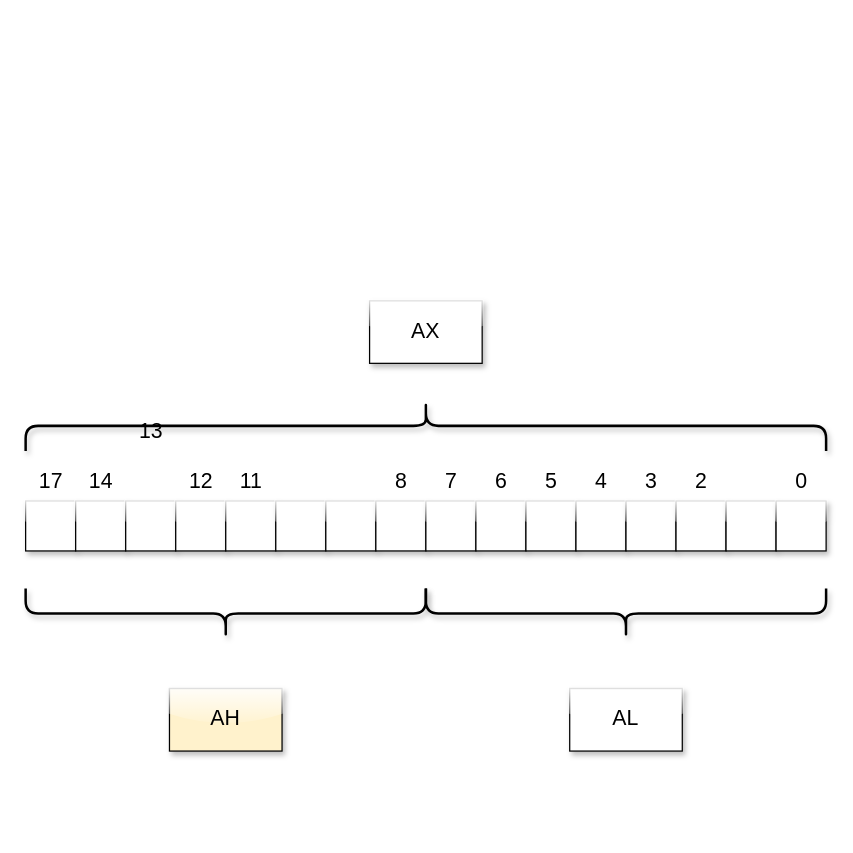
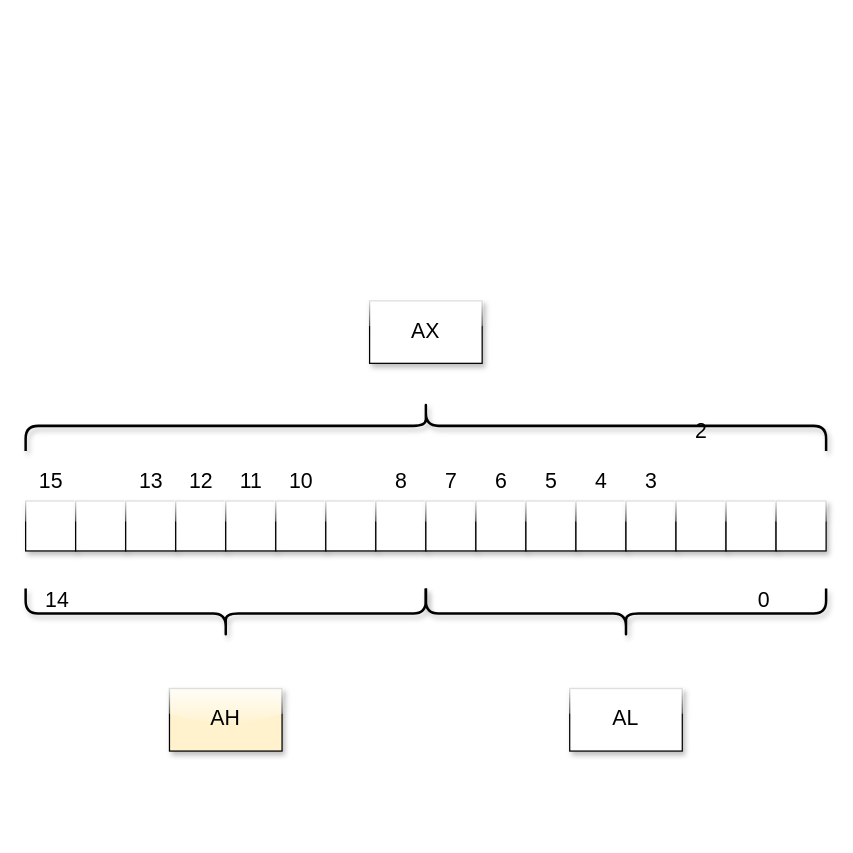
  <mxCell id="0" />
  <mxCell id="1" parent="0" />
  <mxCell id="2" value="AX" style="rounded=0;whiteSpace=wrap;html=1;fontSize=17;shadow=1;glass=1;" vertex="1" parent="1"><mxGeometry x="295" y="240" width="90" height="50" as="geometry" /></mxCell>
  <mxCell id="3" value="" style="whiteSpace=wrap;html=1;aspect=fixed;fontSize=17;shadow=1;glass=1;" vertex="1" parent="1"><mxGeometry x="20" y="400" width="40" height="40" as="geometry" /></mxCell>
- <mxCell id="4" value="17" style="text;html=1;align=center;verticalAlign=middle;resizable=0;points=[];autosize=1;fontSize=17;shadow=1;fontStyle=0" vertex="1" parent="1"><mxGeometry x="25" y="370" width="30" height="30" as="geometry" /></mxCell>
+ <mxCell id="4" value="15" style="text;html=1;align=center;verticalAlign=middle;resizable=0;points=[];autosize=1;fontSize=17;shadow=1;fontStyle=0" vertex="1" parent="1"><mxGeometry x="25" y="370" width="30" height="30" as="geometry" /></mxCell>
  <mxCell id="5" value="" style="whiteSpace=wrap;html=1;aspect=fixed;fontSize=17;shadow=1;glass=1;" vertex="1" parent="1"><mxGeometry x="60" y="400" width="40" height="40" as="geometry" /></mxCell>
- <mxCell id="6" value="14" style="text;html=1;align=center;verticalAlign=middle;resizable=0;points=[];autosize=1;fontSize=17;shadow=1;fontStyle=0" vertex="1" parent="1"><mxGeometry x="65" y="370" width="30" height="30" as="geometry" /></mxCell>
+ <mxCell id="6" value="14" style="text;html=1;align=center;verticalAlign=middle;resizable=0;points=[];autosize=1;fontSize=17;shadow=1;fontStyle=0" vertex="1" parent="1"><mxGeometry x="30" y="465" width="30" height="30" as="geometry" /></mxCell>
  <mxCell id="7" value="" style="whiteSpace=wrap;html=1;aspect=fixed;fontSize=17;shadow=1;glass=1;" vertex="1" parent="1"><mxGeometry x="100" y="400" width="40" height="40" as="geometry" /></mxCell>
- <mxCell id="8" value="13" style="text;html=1;align=center;verticalAlign=middle;resizable=0;points=[];autosize=1;fontSize=17;shadow=1;fontStyle=0" vertex="1" parent="1"><mxGeometry x="105" y="330" width="30" height="30" as="geometry" /></mxCell>
+ <mxCell id="8" value="13" style="text;html=1;align=center;verticalAlign=middle;resizable=0;points=[];autosize=1;fontSize=17;shadow=1;fontStyle=0" vertex="1" parent="1"><mxGeometry x="105" y="370" width="30" height="30" as="geometry" /></mxCell>
  <mxCell id="9" value="" style="whiteSpace=wrap;html=1;aspect=fixed;fontSize=17;shadow=1;glass=1;" vertex="1" parent="1"><mxGeometry x="140" y="400" width="40" height="40" as="geometry" /></mxCell>
  <mxCell id="10" value="12" style="text;html=1;align=center;verticalAlign=middle;resizable=0;points=[];autosize=1;fontSize=17;shadow=1;fontStyle=0" vertex="1" parent="1"><mxGeometry x="145" y="370" width="30" height="30" as="geometry" /></mxCell>
  <mxCell id="11" value="" style="whiteSpace=wrap;html=1;aspect=fixed;fontSize=17;shadow=1;glass=1;" vertex="1" parent="1"><mxGeometry x="180" y="400" width="40" height="40" as="geometry" /></mxCell>
  <mxCell id="12" value="11" style="text;html=1;align=center;verticalAlign=middle;resizable=0;points=[];autosize=1;fontSize=17;shadow=1;fontStyle=0" vertex="1" parent="1"><mxGeometry x="185" y="370" width="30" height="30" as="geometry" /></mxCell>
  <mxCell id="13" value="" style="whiteSpace=wrap;html=1;aspect=fixed;fontSize=17;shadow=1;glass=1;" vertex="1" parent="1"><mxGeometry x="220" y="400" width="40" height="40" as="geometry" /></mxCell>
+ <mxCell id="14" value="10" style="text;html=1;align=center;verticalAlign=middle;resizable=0;points=[];autosize=1;fontSize=17;shadow=1;fontStyle=0" vertex="1" parent="1"><mxGeometry x="225" y="370" width="30" height="30" as="geometry" /></mxCell>
  <mxCell id="15" value="" style="whiteSpace=wrap;html=1;aspect=fixed;fontSize=17;shadow=1;glass=1;" vertex="1" parent="1"><mxGeometry x="260" y="400" width="40" height="40" as="geometry" /></mxCell>
  <mxCell id="16" value="" style="whiteSpace=wrap;html=1;aspect=fixed;fontSize=17;shadow=1;glass=1;" vertex="1" parent="1"><mxGeometry x="300" y="400" width="40" height="40" as="geometry" /></mxCell>
  <mxCell id="17" value="8" style="text;html=1;align=center;verticalAlign=middle;resizable=0;points=[];autosize=1;fontSize=17;shadow=1;fontStyle=0" vertex="1" parent="1"><mxGeometry x="310" y="370" width="20" height="30" as="geometry" /></mxCell>
  <mxCell id="18" value="" style="whiteSpace=wrap;html=1;aspect=fixed;fontSize=17;shadow=1;glass=1;" vertex="1" parent="1"><mxGeometry x="340" y="400" width="40" height="40" as="geometry" /></mxCell>
  <mxCell id="19" value="7" style="text;html=1;align=center;verticalAlign=middle;resizable=0;points=[];autosize=1;fontSize=17;shadow=1;fontStyle=0" vertex="1" parent="1"><mxGeometry x="350" y="370" width="20" height="30" as="geometry" /></mxCell>
  <mxCell id="20" value="" style="whiteSpace=wrap;html=1;aspect=fixed;fontSize=17;shadow=1;glass=1;" vertex="1" parent="1"><mxGeometry x="380" y="400" width="40" height="40" as="geometry" /></mxCell>
  <mxCell id="21" value="6" style="text;html=1;align=center;verticalAlign=middle;resizable=0;points=[];autosize=1;fontSize=17;shadow=1;fontStyle=0" vertex="1" parent="1"><mxGeometry x="390" y="370" width="20" height="30" as="geometry" /></mxCell>
  <mxCell id="22" value="" style="whiteSpace=wrap;html=1;aspect=fixed;fontSize=17;shadow=1;glass=1;" vertex="1" parent="1"><mxGeometry x="420" y="400" width="40" height="40" as="geometry" /></mxCell>
  <mxCell id="23" value="5" style="text;html=1;align=center;verticalAlign=middle;resizable=0;points=[];autosize=1;fontSize=17;shadow=1;fontStyle=0" vertex="1" parent="1"><mxGeometry x="430" y="370" width="20" height="30" as="geometry" /></mxCell>
  <mxCell id="24" value="" style="whiteSpace=wrap;html=1;aspect=fixed;fontSize=17;shadow=1;glass=1;" vertex="1" parent="1"><mxGeometry x="460" y="400" width="40" height="40" as="geometry" /></mxCell>
  <mxCell id="25" value="4" style="text;html=1;align=center;verticalAlign=middle;resizable=0;points=[];autosize=1;fontSize=17;shadow=1;fontStyle=0" vertex="1" parent="1"><mxGeometry x="470" y="370" width="20" height="30" as="geometry" /></mxCell>
  <mxCell id="26" value="" style="whiteSpace=wrap;html=1;aspect=fixed;fontSize=17;shadow=1;glass=1;" vertex="1" parent="1"><mxGeometry x="500" y="400" width="40" height="40" as="geometry" /></mxCell>
  <mxCell id="27" value="3" style="text;html=1;align=center;verticalAlign=middle;resizable=0;points=[];autosize=1;fontSize=17;shadow=1;fontStyle=0" vertex="1" parent="1"><mxGeometry x="510" y="370" width="20" height="30" as="geometry" /></mxCell>
  <mxCell id="28" value="" style="whiteSpace=wrap;html=1;aspect=fixed;fontSize=17;shadow=1;glass=1;" vertex="1" parent="1"><mxGeometry x="540" y="400" width="40" height="40" as="geometry" /></mxCell>
- <mxCell id="29" value="2" style="text;html=1;align=center;verticalAlign=middle;resizable=0;points=[];autosize=1;fontSize=17;shadow=1;fontStyle=0" vertex="1" parent="1"><mxGeometry x="550" y="370" width="20" height="30" as="geometry" /></mxCell>
+ <mxCell id="29" value="2" style="text;html=1;align=center;verticalAlign=middle;resizable=0;points=[];autosize=1;fontSize=17;shadow=1;fontStyle=0" vertex="1" parent="1"><mxGeometry x="550" y="330" width="20" height="30" as="geometry" /></mxCell>
  <mxCell id="30" value="" style="whiteSpace=wrap;html=1;aspect=fixed;fontSize=17;shadow=1;glass=1;" vertex="1" parent="1"><mxGeometry x="580" y="400" width="40" height="40" as="geometry" /></mxCell>
  <mxCell id="31" value="" style="whiteSpace=wrap;html=1;aspect=fixed;fontSize=17;shadow=1;glass=1;" vertex="1" parent="1"><mxGeometry x="620" y="400" width="40" height="40" as="geometry" /></mxCell>
- <mxCell id="32" value="0" style="text;html=1;align=center;verticalAlign=middle;resizable=0;points=[];autosize=1;fontSize=17;shadow=1;fontStyle=0" vertex="1" parent="1"><mxGeometry x="630" y="370" width="20" height="30" as="geometry" /></mxCell>
+ <mxCell id="32" value="0" style="text;html=1;align=center;verticalAlign=middle;resizable=0;points=[];autosize=1;fontSize=17;shadow=1;fontStyle=0" vertex="1" parent="1"><mxGeometry x="600" y="465" width="20" height="30" as="geometry" /></mxCell>
  <mxCell id="33" value="" style="shape=curlyBracket;whiteSpace=wrap;html=1;rounded=1;fontSize=17;rotation=90;strokeWidth=2;shadow=1;" vertex="1" parent="1"><mxGeometry x="320" y="20" width="40" height="640" as="geometry" /></mxCell>
  <mxCell id="34" value="" style="shape=curlyBracket;whiteSpace=wrap;html=1;rounded=1;fontSize=17;rotation=-90;strokeWidth=2;shadow=1;" vertex="1" parent="1"><mxGeometry x="160" y="330" width="40" height="320" as="geometry" /></mxCell>
  <mxCell id="35" value="" style="shape=curlyBracket;whiteSpace=wrap;html=1;rounded=1;fontSize=17;rotation=-90;strokeWidth=2;shadow=1;" vertex="1" parent="1"><mxGeometry x="480" y="330" width="40" height="320" as="geometry" /></mxCell>
  <mxCell id="36" value="AH" style="rounded=0;whiteSpace=wrap;html=1;fontSize=17;shadow=1;glass=1;fillColor=#fff2cc;" vertex="1" parent="1"><mxGeometry x="135" y="550" width="90" height="50" as="geometry" /></mxCell>
  <mxCell id="37" value="AL" style="rounded=0;whiteSpace=wrap;html=1;fontSize=17;shadow=1;glass=1;" vertex="1" parent="1"><mxGeometry x="455" y="550" width="90" height="50" as="geometry" /></mxCell>
